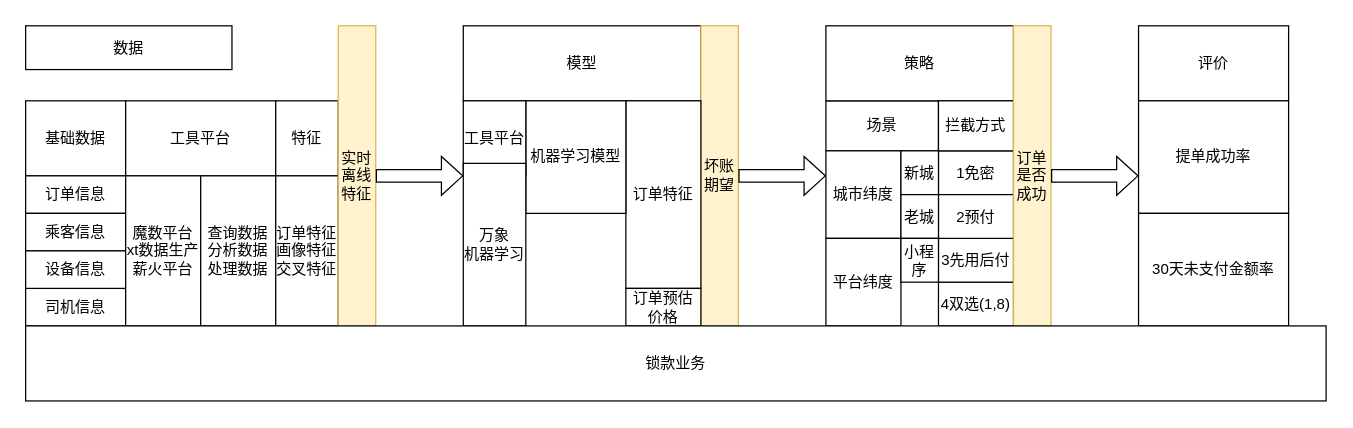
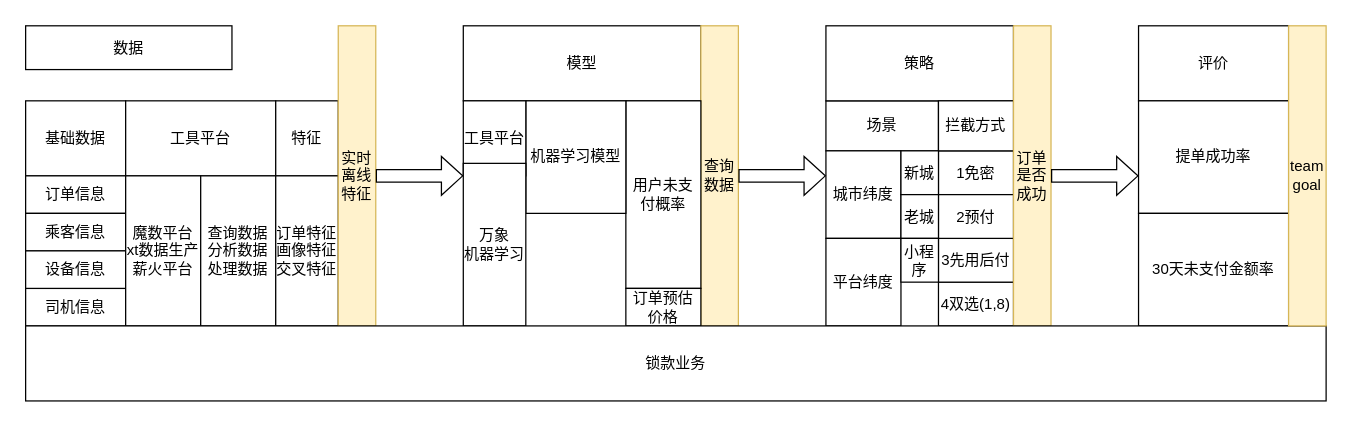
  <mxCell id="0" />
  <mxCell id="1" parent="0" />
  <mxCell id="2" value="数据" style="rounded=0;whiteSpace=wrap;html=1;" vertex="1" parent="1"><mxGeometry x="20" y="20" width="165" height="35" as="geometry" /></mxCell>
  <mxCell id="3" value="模型" style="rounded=0;whiteSpace=wrap;html=1;" vertex="1" parent="1"><mxGeometry x="370" y="20" width="190" height="60" as="geometry" /></mxCell>
  <mxCell id="4" value="场景" style="rounded=0;whiteSpace=wrap;html=1;" vertex="1" parent="1"><mxGeometry x="660" y="80" width="90" height="40" as="geometry" /></mxCell>
  <mxCell id="5" value="基础数据" style="rounded=0;whiteSpace=wrap;html=1;" vertex="1" parent="1"><mxGeometry x="20" y="80" width="80" height="60" as="geometry" /></mxCell>
  <mxCell id="6" value="" style="group" vertex="1" connectable="0" parent="1"><mxGeometry x="20" y="140" width="80" height="120" as="geometry" /></mxCell>
  <mxCell id="7" value="订单信息" style="rounded=0;whiteSpace=wrap;html=1;" vertex="1" parent="6"><mxGeometry width="80" height="30" as="geometry" /></mxCell>
  <mxCell id="8" value="乘客信息" style="rounded=0;whiteSpace=wrap;html=1;" vertex="1" parent="6"><mxGeometry y="30" width="80" height="30" as="geometry" /></mxCell>
  <mxCell id="9" value="司机信息" style="rounded=0;whiteSpace=wrap;html=1;" vertex="1" parent="6"><mxGeometry y="90" width="80" height="30" as="geometry" /></mxCell>
  <mxCell id="10" value="设备信息" style="rounded=0;whiteSpace=wrap;html=1;" vertex="1" parent="6"><mxGeometry y="60" width="80" height="30" as="geometry" /></mxCell>
  <mxCell id="11" value="工具平台" style="rounded=0;whiteSpace=wrap;html=1;" vertex="1" parent="1"><mxGeometry x="100" y="80" width="120" height="60" as="geometry" /></mxCell>
  <mxCell id="12" value="魔数平台&lt;br&gt;xt数据生产&lt;br&gt;薪火平台" style="rounded=0;whiteSpace=wrap;html=1;" vertex="1" parent="1"><mxGeometry x="100" y="140" width="60" height="120" as="geometry" /></mxCell>
  <mxCell id="13" value="查询数据&lt;br&gt;分析数据&lt;br&gt;处理数据" style="rounded=0;whiteSpace=wrap;html=1;" vertex="1" parent="1"><mxGeometry x="160" y="140" width="60" height="120" as="geometry" /></mxCell>
  <mxCell id="14" value="特征" style="rounded=0;whiteSpace=wrap;html=1;" vertex="1" parent="1"><mxGeometry x="220" y="80" width="50" height="60" as="geometry" /></mxCell>
  <mxCell id="15" value="订单特征&lt;br&gt;画像特征&lt;br&gt;交叉特征" style="rounded=0;whiteSpace=wrap;html=1;" vertex="1" parent="1"><mxGeometry x="220" y="140" width="50" height="120" as="geometry" /></mxCell>
  <mxCell id="16" value="实时&lt;br&gt;离线&lt;br&gt;特征" style="rounded=0;whiteSpace=wrap;html=1;fillColor=#fff2cc;strokeColor=#d6b656;" vertex="1" parent="1"><mxGeometry x="270" y="20" width="30" height="240" as="geometry" /></mxCell>
  <mxCell id="17" value="" style="shape=flexArrow;endArrow=classic;html=1;rounded=0;width=10;endSize=5.33;startArrow=none;" edge="1" parent="1"><mxGeometry width="50" height="50" relative="1" as="geometry"><mxPoint x="300" y="140" as="sourcePoint" /><mxPoint x="370" y="140" as="targetPoint" /></mxGeometry></mxCell>
  <mxCell id="18" value="评价" style="rounded=0;whiteSpace=wrap;html=1;" vertex="1" parent="1"><mxGeometry x="910" y="20" width="120" height="60" as="geometry" /></mxCell>
  <mxCell id="19" value="策略" style="rounded=0;whiteSpace=wrap;html=1;" vertex="1" parent="1"><mxGeometry x="660" y="20" width="150" height="60" as="geometry" /></mxCell>
  <mxCell id="20" value="" style="group" vertex="1" connectable="0" parent="1"><mxGeometry x="750" y="120" width="60" height="140" as="geometry" /></mxCell>
  <mxCell id="21" value="1免密" style="rounded=0;whiteSpace=wrap;html=1;" vertex="1" parent="20"><mxGeometry width="60" height="35" as="geometry" /></mxCell>
  <mxCell id="22" value="4双选(1,8)" style="rounded=0;whiteSpace=wrap;html=1;" vertex="1" parent="20"><mxGeometry y="105" width="60" height="35" as="geometry" /></mxCell>
  <mxCell id="23" value="3先用后付" style="rounded=0;whiteSpace=wrap;html=1;" vertex="1" parent="20"><mxGeometry y="70" width="60" height="35" as="geometry" /></mxCell>
  <mxCell id="24" value="2预付" style="rounded=0;whiteSpace=wrap;html=1;" vertex="1" parent="20"><mxGeometry y="35" width="60" height="35" as="geometry" /></mxCell>
- <mxCell id="25" value="坏账期望" style="rounded=0;whiteSpace=wrap;html=1;fillColor=#fff2cc;strokeColor=#d6b656;" vertex="1" parent="1"><mxGeometry x="560" y="20" width="30" height="240" as="geometry" /></mxCell>
+ <mxCell id="25" value="查询数据" style="rounded=0;whiteSpace=wrap;html=1;fillColor=#fff2cc;strokeColor=#d6b656;" vertex="1" parent="1"><mxGeometry x="560" y="20" width="30" height="240" as="geometry" /></mxCell>
  <mxCell id="26" value="" style="group" vertex="1" connectable="0" parent="1"><mxGeometry x="500" y="80" width="60" height="180" as="geometry" /></mxCell>
- <mxCell id="27" value="订单特征" style="rounded=0;whiteSpace=wrap;html=1;" vertex="1" parent="26"><mxGeometry width="60" height="150" as="geometry" /></mxCell>
+ <mxCell id="27" value="用户未支付概率" style="rounded=0;whiteSpace=wrap;html=1;" vertex="1" parent="26"><mxGeometry width="60" height="150" as="geometry" /></mxCell>
  <mxCell id="28" value="订单预估价格" style="rounded=0;whiteSpace=wrap;html=1;" vertex="1" parent="26"><mxGeometry y="150" width="60" height="30" as="geometry" /></mxCell>
  <mxCell id="29" value="" style="group" vertex="1" connectable="0" parent="1"><mxGeometry x="420" y="80" width="80" height="180" as="geometry" /></mxCell>
  <mxCell id="30" value="机器学习模型" style="rounded=0;whiteSpace=wrap;html=1;" vertex="1" parent="29"><mxGeometry width="80" height="90" as="geometry" /></mxCell>
  <mxCell id="31" value="拦截方式" style="rounded=0;whiteSpace=wrap;html=1;" vertex="1" parent="1"><mxGeometry x="750" y="80" width="60" height="40" as="geometry" /></mxCell>
  <mxCell id="32" value="" style="group" vertex="1" connectable="0" parent="1"><mxGeometry x="660" y="120" width="60" height="140" as="geometry" /></mxCell>
  <mxCell id="33" value="城市纬度" style="rounded=0;whiteSpace=wrap;html=1;" vertex="1" parent="32"><mxGeometry width="60" height="70" as="geometry" /></mxCell>
  <mxCell id="34" value="平台纬度" style="rounded=0;whiteSpace=wrap;html=1;" vertex="1" parent="32"><mxGeometry y="70" width="60" height="70" as="geometry" /></mxCell>
  <mxCell id="35" value="" style="group" vertex="1" connectable="0" parent="1"><mxGeometry x="720" y="120" width="30" height="70" as="geometry" /></mxCell>
  <mxCell id="36" value="新城" style="rounded=0;whiteSpace=wrap;html=1;" vertex="1" parent="35"><mxGeometry width="30" height="35" as="geometry" /></mxCell>
  <mxCell id="37" value="老城" style="rounded=0;whiteSpace=wrap;html=1;" vertex="1" parent="35"><mxGeometry y="35" width="30" height="35" as="geometry" /></mxCell>
  <mxCell id="38" value="" style="group" vertex="1" connectable="0" parent="1"><mxGeometry x="720" y="190" width="30" height="70" as="geometry" /></mxCell>
  <mxCell id="39" value="小程序" style="rounded=0;whiteSpace=wrap;html=1;" vertex="1" parent="38"><mxGeometry width="30" height="35" as="geometry" /></mxCell>
  <mxCell id="40" value="订单是否成功" style="rounded=0;whiteSpace=wrap;html=1;fillColor=#fff2cc;strokeColor=#d6b656;" vertex="1" parent="1"><mxGeometry x="810" y="20" width="30" height="240" as="geometry" /></mxCell>
  <mxCell id="41" value="工具平台" style="rounded=0;whiteSpace=wrap;html=1;" vertex="1" parent="1"><mxGeometry x="370" y="80" width="50" height="60" as="geometry" /></mxCell>
  <mxCell id="42" value="万象&lt;br&gt;机器学习" style="rounded=0;whiteSpace=wrap;html=1;" vertex="1" parent="1"><mxGeometry x="370" y="130" width="50" height="130" as="geometry" /></mxCell>
  <mxCell id="43" value="" style="group;" vertex="1" connectable="0" parent="1"><mxGeometry x="910" y="80" width="120" height="180" as="geometry" /></mxCell>
  <mxCell id="44" value="提单成功率" style="rounded=0;whiteSpace=wrap;html=1;" vertex="1" parent="43"><mxGeometry width="120" height="90" as="geometry" /></mxCell>
  <mxCell id="45" value="30天未支付金额率" style="rounded=0;whiteSpace=wrap;html=1;" vertex="1" parent="43"><mxGeometry y="90" width="120" height="90" as="geometry" /></mxCell>
  <mxCell id="46" value="锁款业务" style="rounded=0;whiteSpace=wrap;html=1;" vertex="1" parent="1"><mxGeometry x="20" y="260" width="1040" height="60" as="geometry" /></mxCell>
  <mxCell id="47" value="" style="shape=flexArrow;endArrow=classic;html=1;rounded=0;width=10;endSize=5.33;startArrow=none;" edge="1" parent="1"><mxGeometry width="50" height="50" relative="1" as="geometry"><mxPoint x="590" y="140" as="sourcePoint" /><mxPoint x="660" y="140" as="targetPoint" /></mxGeometry></mxCell>
  <mxCell id="48" value="" style="shape=flexArrow;endArrow=classic;html=1;rounded=0;width=10;endSize=5.33;startArrow=none;" edge="1" parent="1"><mxGeometry width="50" height="50" relative="1" as="geometry"><mxPoint x="840" y="140" as="sourcePoint" /><mxPoint x="910" y="140" as="targetPoint" /></mxGeometry></mxCell>
+ <mxCell id="49" value="team&lt;br&gt;goal" style="rounded=0;whiteSpace=wrap;html=1;fillColor=#fff2cc;strokeColor=#d6b656;" vertex="1" parent="1"><mxGeometry x="1030" y="20" width="30" height="240" as="geometry" /></mxCell>
